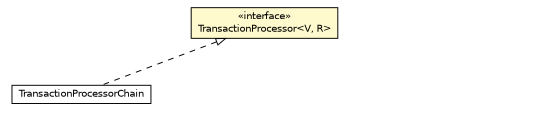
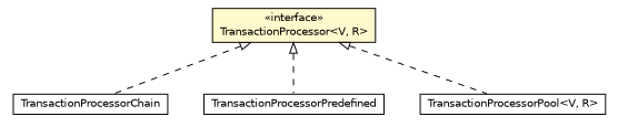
  digraph {
    nodesep=0.25
    ranksep=0.5
    node [fontcolor=black fontname=Helvetica fontsize=10.0 shape=plaintext]
    edge [arrowtail=empty dir=back fontname=Helvetica fontsize=10 headport=p labelfontname=Helvetica labelfontsize=10 style=dashed tailport=p]
    n1 [label=<<table title="org.androidtransfuse.processor.TransactionProcessorChain" border="0" cellborder="1" cellspacing="0" cellpadding="2" port="p" href="./TransactionProcessorChain.html"> 		<tr><td><table border="0" cellspacing="0" cellpadding="1"> <tr><td align="center" balign="center"> TransactionProcessorChain </td></tr> 		</table></td></tr> 		</table>>]
    n2 [label=<<table title="org.androidtransfuse.processor.TransactionProcessor" border="0" cellborder="1" cellspacing="0" cellpadding="2" port="p" bgcolor="lemonChiffon" href="./TransactionProcessor.html"> 		<tr><td><table border="0" cellspacing="0" cellpadding="1"> <tr><td align="center" balign="center"> &#171;interface&#187; </td></tr> <tr><td align="center" balign="center"> TransactionProcessor&lt;V, R&gt; </td></tr> 		</table></td></tr> 		</table>>]
+   n3 [label=<<table title="org.androidtransfuse.processor.TransactionProcessorPredefined" border="0" cellborder="1" cellspacing="0" cellpadding="2" port="p" href="./TransactionProcessorPredefined.html"> 		<tr><td><table border="0" cellspacing="0" cellpadding="1"> <tr><td align="center" balign="center"> TransactionProcessorPredefined </td></tr> 		</table></td></tr> 		</table>>]
+   n4 [label=<<table title="org.androidtransfuse.processor.TransactionProcessorPool" border="0" cellborder="1" cellspacing="0" cellpadding="2" port="p" href="./TransactionProcessorPool.html"> 		<tr><td><table border="0" cellspacing="0" cellpadding="1"> <tr><td align="center" balign="center"> TransactionProcessorPool&lt;V, R&gt; </td></tr> 		</table></td></tr> 		</table>>]
    n2 -> n1
+   n2 -> n3
+   n2 -> n4
  }
